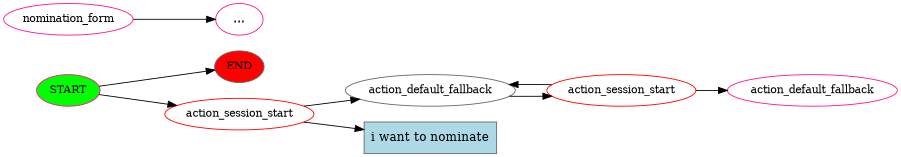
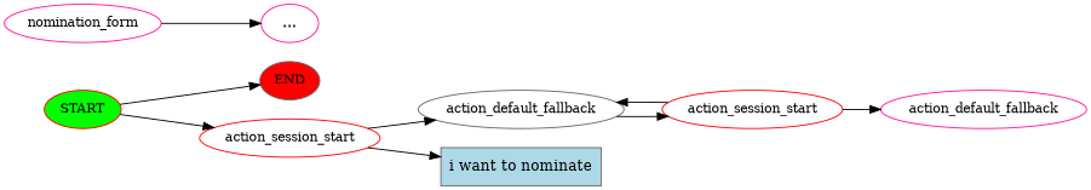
  digraph {
    rankdir=LR
    node [color=deeppink fontsize=12]
-   n1 [fillcolor=green label=START style=filled]
+   n1 [color=red fillcolor=green label=START style=filled]
    n2 [color=gray40 fillcolor=red label=END style=filled]
    n3 [color=red label=action_session_start]
    n4 [color=gray40 label=action_default_fallback]
    n5 [color=gray40 fillcolor=lightblue label="i want to nominate" shape=rect style=filled fontsize=""]
    n6 [color=red label=action_session_start]
    n7 [label=nomination_form]
    n8 [label="..." fontsize=""]
    n9 [label=action_default_fallback]
    n1 -> n2
    n1 -> n3
    n3 -> n4
    n3 -> n5
    n4 -> n6
    n6 -> n4
    n6 -> n9
    n7 -> n8
  }
